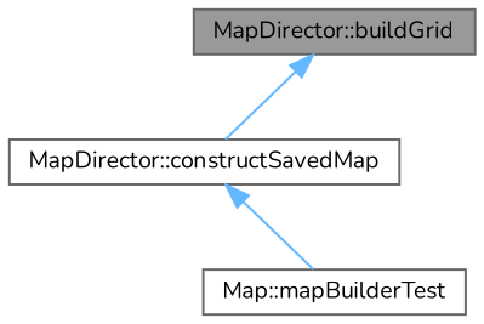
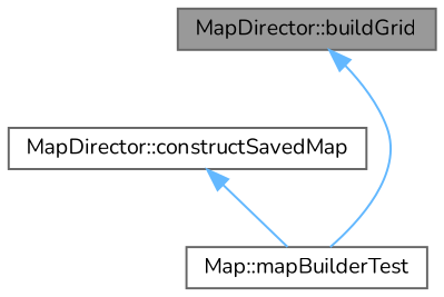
  digraph {
    fontname=Nunito
    rankdir=TB
    node [color=grey40 fillcolor=white fontname=Nunito fontsize=10 shape=box style=filled]
    edge [color=steelblue1 dir=back fontname=Nunito fontsize=10 labelfontname=Helvetica labelfontsize=10 style=solid]
    n1 [color=gray40 fillcolor=grey60 fontcolor=black height=0.2 label="MapDirector::buildGrid" width=0.4]
    n2 [height=0.2 label="MapDirector::constructSavedMap" width=0.4]
    n3 [height=0.2 label="Map::mapBuilderTest" width=0.4]
-   n1 -> n2
+   n1 -> n3
    n2 -> n3
  }
